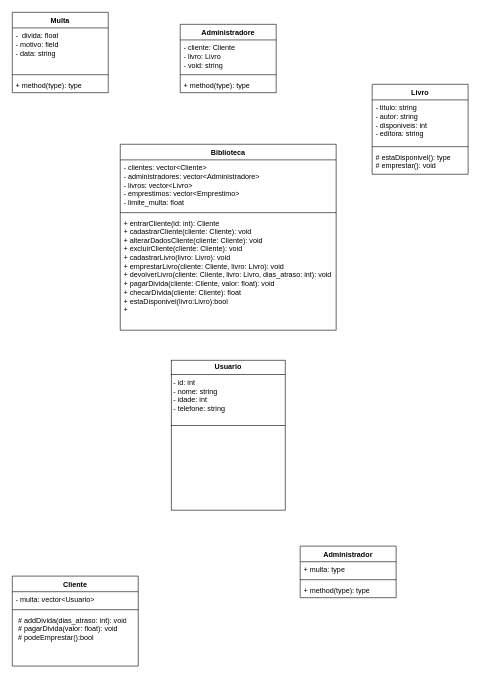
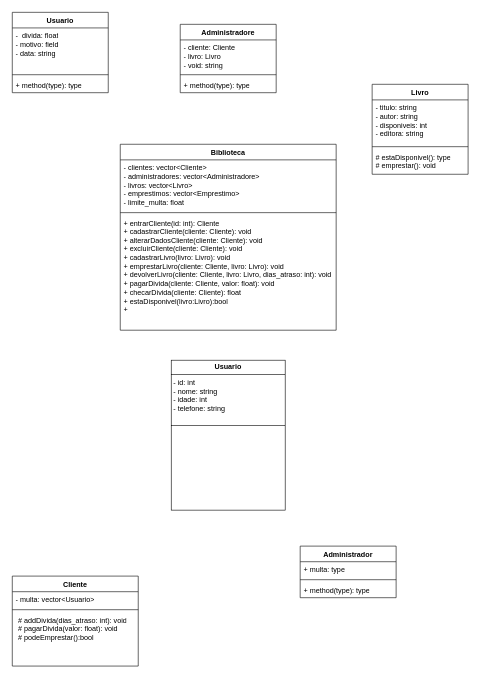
  <mxCell id="0" />
  <mxCell id="1" parent="0" />
  <mxCell id="2" value="Biblioteca" style="swimlane;fontStyle=1;align=center;verticalAlign=top;childLayout=stackLayout;horizontal=1;startSize=26;horizontalStack=0;resizeParent=1;resizeParentMax=0;resizeLast=0;collapsible=1;marginBottom=0;whiteSpace=wrap;html=1;" parent="1" vertex="1"><mxGeometry x="200" y="240" width="360" height="310" as="geometry" /></mxCell>
  <mxCell id="3" value="- clientes: vector&amp;lt;Cliente&amp;gt;&lt;div&gt;- administradores: vector&amp;lt;Administradore&amp;gt;&lt;br&gt;&lt;div&gt;- livros: vector&amp;lt;Livro&amp;gt;&lt;/div&gt;&lt;div&gt;- emprestimos: vector&amp;lt;Emprestimo&amp;gt;&lt;/div&gt;&lt;div&gt;- limite_multa: float&lt;/div&gt;&lt;/div&gt;" style="text;strokeColor=none;fillColor=none;align=left;verticalAlign=top;spacingLeft=4;spacingRight=4;overflow=hidden;rotatable=0;points=[[0,0.5],[1,0.5]];portConstraint=eastwest;whiteSpace=wrap;html=1;" parent="2" vertex="1"><mxGeometry y="26" width="360" height="84" as="geometry" /></mxCell>
  <mxCell id="4" value="" style="line;strokeWidth=1;fillColor=none;align=left;verticalAlign=middle;spacingTop=-1;spacingLeft=3;spacingRight=3;rotatable=0;labelPosition=right;points=[];portConstraint=eastwest;strokeColor=inherit;" parent="2" vertex="1"><mxGeometry y="110" width="360" height="8" as="geometry" /></mxCell>
  <mxCell id="5" value="&lt;div&gt;+ entrarCliente(id: int): Cliente&lt;/div&gt;&lt;div&gt;&lt;span style=&quot;background-color: initial;&quot;&gt;+&amp;nbsp;&lt;/span&gt;&lt;span style=&quot;background-color: initial;&quot;&gt;cadastrarCliente(cliente: Cliente):&amp;nbsp;&lt;/span&gt;&lt;span style=&quot;background-color: initial;&quot;&gt;void&lt;/span&gt;&lt;br&gt;&lt;/div&gt;&lt;div&gt;&lt;span style=&quot;background-color: initial;&quot;&gt;+ alterarDadosCliente(cliente: Cliente): void&lt;/span&gt;&lt;/div&gt;&lt;div&gt;&lt;div&gt;&lt;span style=&quot;background-color: initial;&quot;&gt;+ excluirCliente(cliente: Cliente): void&lt;/span&gt;&lt;/div&gt;&lt;div&gt;&lt;span style=&quot;background-color: initial;&quot;&gt;+ cadastrarLivro(livro: Livro)&lt;/span&gt;&lt;span style=&quot;background-color: initial;&quot;&gt;:&amp;nbsp;&lt;/span&gt;&lt;span style=&quot;background-color: initial;&quot;&gt;void&lt;/span&gt;&lt;br&gt;&lt;/div&gt;&lt;div&gt;+ emprestarLivro(cliente: Cliente, livro: Livro)&lt;span style=&quot;background-color: initial;&quot;&gt;:&amp;nbsp;&lt;/span&gt;&lt;span style=&quot;background-color: initial;&quot;&gt;void&lt;/span&gt;&lt;div&gt;+ devolverLivro(cliente: Cliente, livro: Livro, dias_atraso: int)&lt;span style=&quot;background-color: initial;&quot;&gt;:&amp;nbsp;&lt;/span&gt;&lt;span style=&quot;background-color: initial;&quot;&gt;void&lt;/span&gt;&lt;/div&gt;&lt;div&gt;&lt;span style=&quot;background-color: initial;&quot;&gt;+ pagarDivida(cliente: Cliente, valor: float): void&lt;/span&gt;&lt;/div&gt;&lt;div&gt;&lt;span style=&quot;background-color: initial;&quot;&gt;+ checarDivida(cliente: Cliente): float&lt;/span&gt;&lt;/div&gt;&lt;div&gt;&lt;span style=&quot;background-color: initial;&quot;&gt;+ estaDisponivel(livro:Livro):bool&lt;/span&gt;&lt;/div&gt;&lt;div&gt;&lt;span style=&quot;background-color: initial;&quot;&gt;+&amp;nbsp;&lt;/span&gt;&lt;/div&gt;&lt;div&gt;&lt;br&gt;&lt;/div&gt;&lt;/div&gt;&lt;/div&gt;" style="text;strokeColor=none;fillColor=none;align=left;verticalAlign=top;spacingLeft=4;spacingRight=4;overflow=hidden;rotatable=0;points=[[0,0.5],[1,0.5]];portConstraint=eastwest;whiteSpace=wrap;html=1;" parent="2" vertex="1"><mxGeometry y="118" width="360" height="192" as="geometry" /></mxCell>
  <mxCell id="6" value="&lt;p style=&quot;margin:0px;margin-top:4px;text-align:center;&quot;&gt;&lt;b&gt;Usuario&lt;/b&gt;&lt;/p&gt;&lt;hr size=&quot;1&quot; style=&quot;border-style:solid;&quot;&gt;&lt;p style=&quot;margin:0px;margin-left:4px;&quot;&gt;- id: int&lt;/p&gt;&lt;p style=&quot;margin:0px;margin-left:4px;&quot;&gt;- nome: string&lt;/p&gt;&lt;p style=&quot;margin:0px;margin-left:4px;&quot;&gt;- idade: int&lt;/p&gt;&lt;p style=&quot;margin:0px;margin-left:4px;&quot;&gt;- telefone: string&lt;/p&gt;&lt;p style=&quot;margin:0px;margin-left:4px;&quot;&gt;&lt;br&gt;&lt;/p&gt;&lt;hr size=&quot;1&quot; style=&quot;border-style:solid;&quot;&gt;&lt;p style=&quot;margin:0px;margin-left:4px;&quot;&gt;&lt;br&gt;&lt;/p&gt;" style="verticalAlign=top;align=left;overflow=fill;html=1;whiteSpace=wrap;" parent="1" vertex="1"><mxGeometry x="285" y="600" width="190" height="250" as="geometry" /></mxCell>
  <mxCell id="7" value="Livro" style="swimlane;fontStyle=1;align=center;verticalAlign=top;childLayout=stackLayout;horizontal=1;startSize=26;horizontalStack=0;resizeParent=1;resizeParentMax=0;resizeLast=0;collapsible=1;marginBottom=0;whiteSpace=wrap;html=1;" parent="1" vertex="1"><mxGeometry x="620" y="140" width="160" height="150" as="geometry" /></mxCell>
  <mxCell id="8" value="- titulo: string&lt;div&gt;- autor: string&lt;/div&gt;&lt;div&gt;- disponiveis: int&lt;/div&gt;&lt;div&gt;- editora: string&lt;/div&gt;" style="text;strokeColor=none;fillColor=none;align=left;verticalAlign=top;spacingLeft=4;spacingRight=4;overflow=hidden;rotatable=0;points=[[0,0.5],[1,0.5]];portConstraint=eastwest;whiteSpace=wrap;html=1;" parent="7" vertex="1"><mxGeometry y="26" width="160" height="74" as="geometry" /></mxCell>
  <mxCell id="9" value="" style="line;strokeWidth=1;fillColor=none;align=left;verticalAlign=middle;spacingTop=-1;spacingLeft=3;spacingRight=3;rotatable=0;labelPosition=right;points=[];portConstraint=eastwest;strokeColor=inherit;" parent="7" vertex="1"><mxGeometry y="100" width="160" height="8" as="geometry" /></mxCell>
  <mxCell id="10" value="# estaDisponivel(): type&lt;div&gt;# emprestar(): void&lt;/div&gt;" style="text;strokeColor=none;fillColor=none;align=left;verticalAlign=top;spacingLeft=4;spacingRight=4;overflow=hidden;rotatable=0;points=[[0,0.5],[1,0.5]];portConstraint=eastwest;whiteSpace=wrap;html=1;" parent="7" vertex="1"><mxGeometry y="108" width="160" height="42" as="geometry" /></mxCell>
  <mxCell id="11" value="Administradore" style="swimlane;fontStyle=1;align=center;verticalAlign=top;childLayout=stackLayout;horizontal=1;startSize=26;horizontalStack=0;resizeParent=1;resizeParentMax=0;resizeLast=0;collapsible=1;marginBottom=0;whiteSpace=wrap;html=1;" parent="1" vertex="1"><mxGeometry x="300" y="40" width="160" height="114" as="geometry" /></mxCell>
  <mxCell id="12" value="- cliente: Cliente&lt;div&gt;- livro: Livro&lt;/div&gt;&lt;div&gt;- void: string&lt;/div&gt;" style="text;strokeColor=none;fillColor=none;align=left;verticalAlign=top;spacingLeft=4;spacingRight=4;overflow=hidden;rotatable=0;points=[[0,0.5],[1,0.5]];portConstraint=eastwest;whiteSpace=wrap;html=1;" parent="11" vertex="1"><mxGeometry y="26" width="160" height="54" as="geometry" /></mxCell>
  <mxCell id="13" value="" style="line;strokeWidth=1;fillColor=none;align=left;verticalAlign=middle;spacingTop=-1;spacingLeft=3;spacingRight=3;rotatable=0;labelPosition=right;points=[];portConstraint=eastwest;strokeColor=inherit;" parent="11" vertex="1"><mxGeometry y="80" width="160" height="8" as="geometry" /></mxCell>
  <mxCell id="14" value="+ method(type): type" style="text;strokeColor=none;fillColor=none;align=left;verticalAlign=top;spacingLeft=4;spacingRight=4;overflow=hidden;rotatable=0;points=[[0,0.5],[1,0.5]];portConstraint=eastwest;whiteSpace=wrap;html=1;" parent="11" vertex="1"><mxGeometry y="88" width="160" height="26" as="geometry" /></mxCell>
- <mxCell id="15" value="Multa" style="swimlane;fontStyle=1;align=center;verticalAlign=top;childLayout=stackLayout;horizontal=1;startSize=26;horizontalStack=0;resizeParent=1;resizeParentMax=0;resizeLast=0;collapsible=1;marginBottom=0;whiteSpace=wrap;html=1;" vertex="1" parent="1"><mxGeometry x="20" y="20" width="160" height="134" as="geometry" /></mxCell>
+ <mxCell id="15" value="Usuario" style="swimlane;fontStyle=1;align=center;verticalAlign=top;childLayout=stackLayout;horizontal=1;startSize=26;horizontalStack=0;resizeParent=1;resizeParentMax=0;resizeLast=0;collapsible=1;marginBottom=0;whiteSpace=wrap;html=1;" vertex="1" parent="1"><mxGeometry x="20" y="20" width="160" height="134" as="geometry" /></mxCell>
  <mxCell id="16" value="-&amp;nbsp; divida: float&lt;div&gt;- motivo: field&lt;/div&gt;&lt;div&gt;- data: string&lt;/div&gt;&lt;div&gt;&lt;br&gt;&lt;/div&gt;" style="text;strokeColor=none;fillColor=none;align=left;verticalAlign=top;spacingLeft=4;spacingRight=4;overflow=hidden;rotatable=0;points=[[0,0.5],[1,0.5]];portConstraint=eastwest;whiteSpace=wrap;html=1;" vertex="1" parent="15"><mxGeometry y="26" width="160" height="74" as="geometry" /></mxCell>
  <mxCell id="17" value="" style="line;strokeWidth=1;fillColor=none;align=left;verticalAlign=middle;spacingTop=-1;spacingLeft=3;spacingRight=3;rotatable=0;labelPosition=right;points=[];portConstraint=eastwest;strokeColor=inherit;" vertex="1" parent="15"><mxGeometry y="100" width="160" height="8" as="geometry" /></mxCell>
  <mxCell id="18" value="+ method(type): type" style="text;strokeColor=none;fillColor=none;align=left;verticalAlign=top;spacingLeft=4;spacingRight=4;overflow=hidden;rotatable=0;points=[[0,0.5],[1,0.5]];portConstraint=eastwest;whiteSpace=wrap;html=1;" vertex="1" parent="15"><mxGeometry y="108" width="160" height="26" as="geometry" /></mxCell>
  <mxCell id="19" value="Cliente" style="swimlane;fontStyle=1;align=center;verticalAlign=top;childLayout=stackLayout;horizontal=1;startSize=26;horizontalStack=0;resizeParent=1;resizeParentMax=0;resizeLast=0;collapsible=1;marginBottom=0;whiteSpace=wrap;html=1;" vertex="1" parent="1"><mxGeometry x="20" y="960" width="210" height="150" as="geometry" /></mxCell>
  <mxCell id="20" value="- multa: vector&amp;lt;Usuario&amp;gt;" style="text;strokeColor=none;fillColor=none;align=left;verticalAlign=top;spacingLeft=4;spacingRight=4;overflow=hidden;rotatable=0;points=[[0,0.5],[1,0.5]];portConstraint=eastwest;whiteSpace=wrap;html=1;" vertex="1" parent="19"><mxGeometry y="26" width="210" height="26" as="geometry" /></mxCell>
  <mxCell id="21" value="" style="line;strokeWidth=1;fillColor=none;align=left;verticalAlign=middle;spacingTop=-1;spacingLeft=3;spacingRight=3;rotatable=0;labelPosition=right;points=[];portConstraint=eastwest;strokeColor=inherit;" vertex="1" parent="19"><mxGeometry y="52" width="210" height="8" as="geometry" /></mxCell>
  <mxCell id="22" value="&lt;p style=&quot;margin: 0px 0px 0px 4px;&quot;&gt;# addDivida(dias_atraso: int): void&lt;/p&gt;&lt;p style=&quot;margin: 0px 0px 0px 4px;&quot;&gt;# pagarDivida(valor: float): void&lt;/p&gt;&lt;p style=&quot;margin: 0px 0px 0px 4px;&quot;&gt;# podeEmprestar():bool&lt;/p&gt;&lt;p style=&quot;margin: 0px 0px 0px 4px;&quot;&gt;&lt;br&gt;&lt;/p&gt;" style="text;strokeColor=none;fillColor=none;align=left;verticalAlign=top;spacingLeft=4;spacingRight=4;overflow=hidden;rotatable=0;points=[[0,0.5],[1,0.5]];portConstraint=eastwest;whiteSpace=wrap;html=1;" vertex="1" parent="19"><mxGeometry y="60" width="210" height="90" as="geometry" /></mxCell>
  <mxCell id="23" value="Administrador" style="swimlane;fontStyle=1;align=center;verticalAlign=top;childLayout=stackLayout;horizontal=1;startSize=26;horizontalStack=0;resizeParent=1;resizeParentMax=0;resizeLast=0;collapsible=1;marginBottom=0;whiteSpace=wrap;html=1;" vertex="1" parent="1"><mxGeometry x="500" y="910" width="160" height="86" as="geometry" /></mxCell>
  <mxCell id="24" value="+ multa: type" style="text;strokeColor=none;fillColor=none;align=left;verticalAlign=top;spacingLeft=4;spacingRight=4;overflow=hidden;rotatable=0;points=[[0,0.5],[1,0.5]];portConstraint=eastwest;whiteSpace=wrap;html=1;" vertex="1" parent="23"><mxGeometry y="26" width="160" height="26" as="geometry" /></mxCell>
  <mxCell id="25" value="" style="line;strokeWidth=1;fillColor=none;align=left;verticalAlign=middle;spacingTop=-1;spacingLeft=3;spacingRight=3;rotatable=0;labelPosition=right;points=[];portConstraint=eastwest;strokeColor=inherit;" vertex="1" parent="23"><mxGeometry y="52" width="160" height="8" as="geometry" /></mxCell>
  <mxCell id="26" value="+ method(type): type" style="text;strokeColor=none;fillColor=none;align=left;verticalAlign=top;spacingLeft=4;spacingRight=4;overflow=hidden;rotatable=0;points=[[0,0.5],[1,0.5]];portConstraint=eastwest;whiteSpace=wrap;html=1;" vertex="1" parent="23"><mxGeometry y="60" width="160" height="26" as="geometry" /></mxCell>
